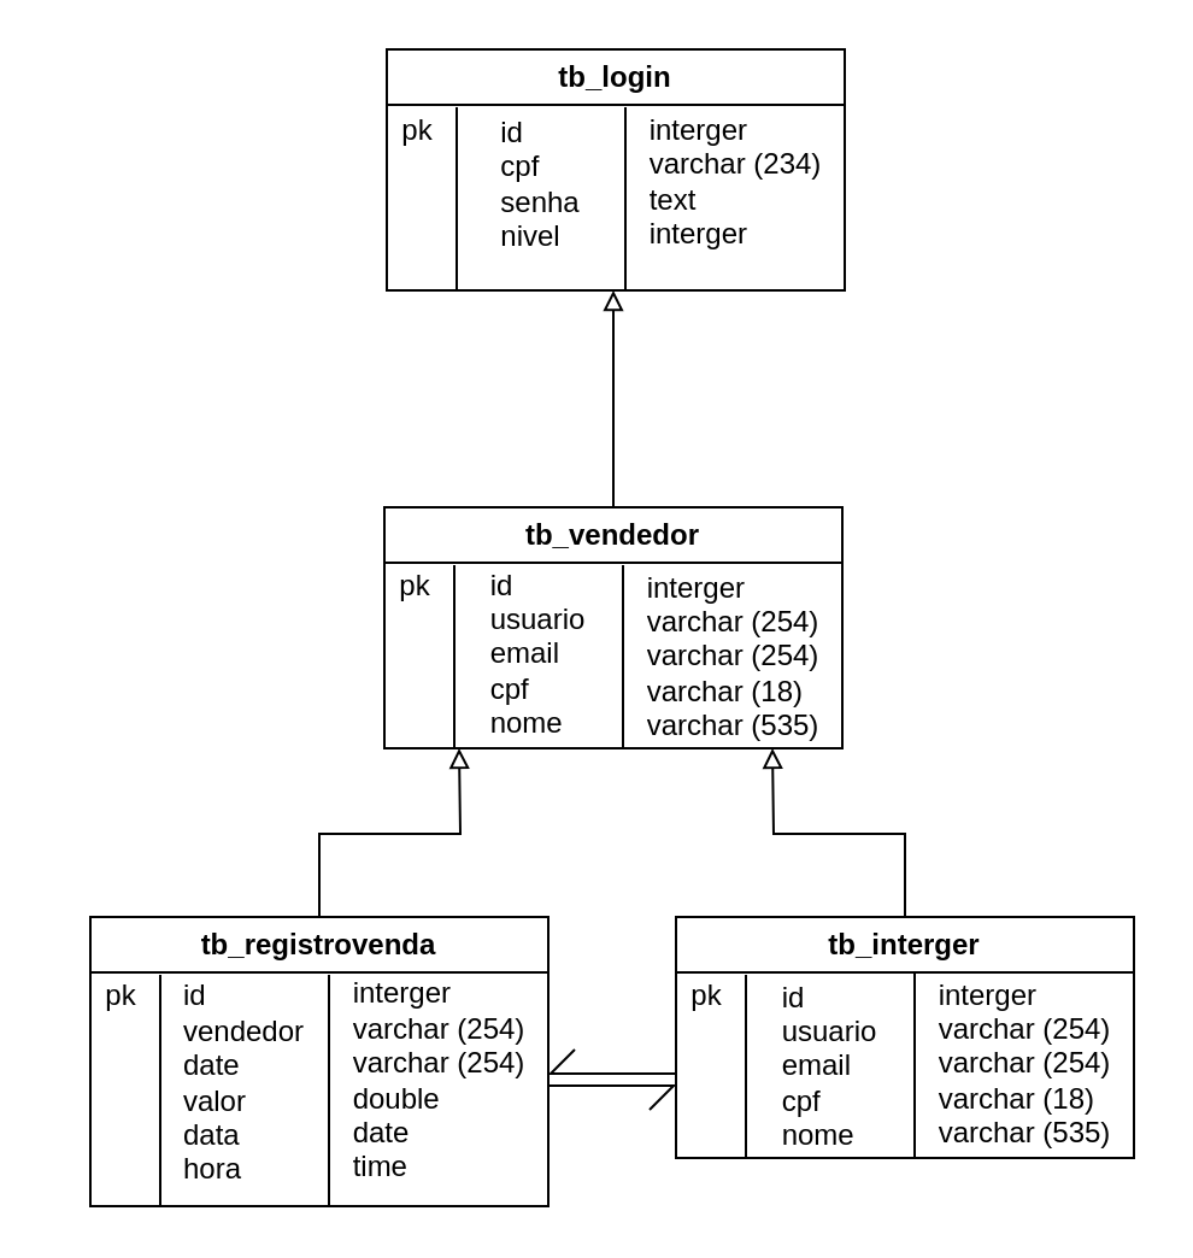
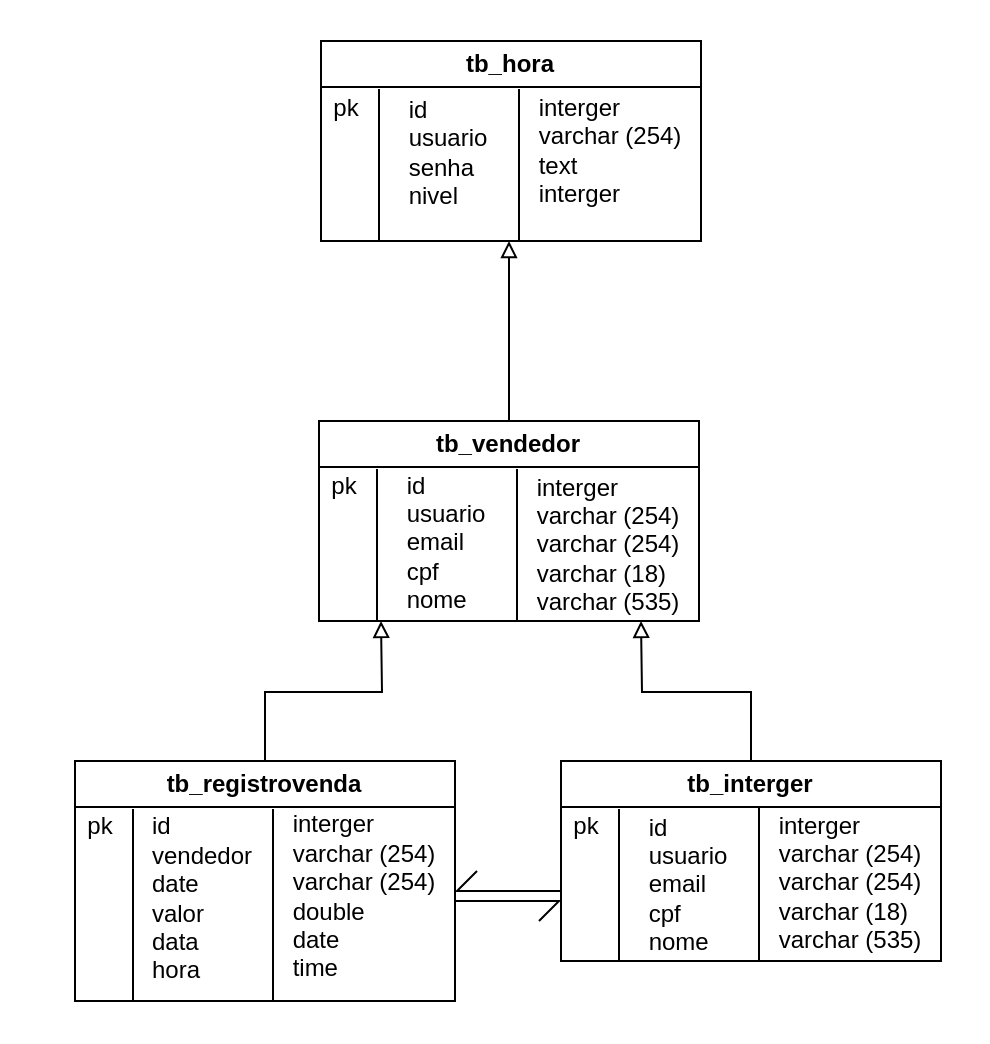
  <mxCell id="0" />
  <mxCell id="1" parent="0" />
- <mxCell id="2" value="tb_login" style="swimlane;whiteSpace=wrap;html=1;" vertex="1" parent="1"><mxGeometry x="160" y="20" width="190" height="100" as="geometry" /></mxCell>
- <mxCell id="3" value="&lt;div style=&quot;text-align: left;&quot;&gt;&lt;span style=&quot;background-color: initial;&quot;&gt;id&lt;/span&gt;&lt;/div&gt;&lt;div style=&quot;text-align: left;&quot;&gt;&lt;span style=&quot;background-color: initial;&quot;&gt;cpf&lt;/span&gt;&lt;/div&gt;&lt;div style=&quot;text-align: left;&quot;&gt;&lt;span style=&quot;background-color: initial;&quot;&gt;senha&lt;/span&gt;&lt;/div&gt;&lt;div style=&quot;text-align: left;&quot;&gt;&lt;span style=&quot;background-color: initial;&quot;&gt;nivel&lt;/span&gt;&lt;/div&gt;" style="text;html=1;strokeColor=none;fillColor=none;align=center;verticalAlign=middle;whiteSpace=wrap;rounded=0;" vertex="1" parent="2"><mxGeometry x="34" y="41" width="60" height="30" as="geometry" /></mxCell>
- <mxCell id="4" value="&lt;div style=&quot;text-align: left;&quot;&gt;interger&lt;/div&gt;&lt;div style=&quot;text-align: left;&quot;&gt;varchar (234)&lt;/div&gt;&lt;div style=&quot;text-align: left;&quot;&gt;text&lt;/div&gt;&lt;div style=&quot;text-align: left;&quot;&gt;interger&lt;/div&gt;" style="text;html=1;strokeColor=none;fillColor=none;align=center;verticalAlign=middle;whiteSpace=wrap;rounded=0;" vertex="1" parent="2"><mxGeometry x="97" y="40" width="96" height="30" as="geometry" /></mxCell>
+ <mxCell id="2" value="tb_hora" style="swimlane;whiteSpace=wrap;html=1;" vertex="1" parent="1"><mxGeometry x="160" y="20" width="190" height="100" as="geometry" /></mxCell>
+ <mxCell id="3" value="&lt;div style=&quot;text-align: left;&quot;&gt;&lt;span style=&quot;background-color: initial;&quot;&gt;id&lt;/span&gt;&lt;/div&gt;&lt;div style=&quot;text-align: left;&quot;&gt;&lt;span style=&quot;background-color: initial;&quot;&gt;usuario&lt;/span&gt;&lt;/div&gt;&lt;div style=&quot;text-align: left;&quot;&gt;&lt;span style=&quot;background-color: initial;&quot;&gt;senha&lt;/span&gt;&lt;/div&gt;&lt;div style=&quot;text-align: left;&quot;&gt;&lt;span style=&quot;background-color: initial;&quot;&gt;nivel&lt;/span&gt;&lt;/div&gt;" style="text;html=1;strokeColor=none;fillColor=none;align=center;verticalAlign=middle;whiteSpace=wrap;rounded=0;" vertex="1" parent="2"><mxGeometry x="34" y="41" width="60" height="30" as="geometry" /></mxCell>
+ <mxCell id="4" value="&lt;div style=&quot;text-align: left;&quot;&gt;interger&lt;/div&gt;&lt;div style=&quot;text-align: left;&quot;&gt;varchar (254)&lt;/div&gt;&lt;div style=&quot;text-align: left;&quot;&gt;text&lt;/div&gt;&lt;div style=&quot;text-align: left;&quot;&gt;interger&lt;/div&gt;" style="text;html=1;strokeColor=none;fillColor=none;align=center;verticalAlign=middle;whiteSpace=wrap;rounded=0;" vertex="1" parent="2"><mxGeometry x="97" y="40" width="96" height="30" as="geometry" /></mxCell>
  <mxCell id="5" value="" style="endArrow=none;html=1;rounded=0;" edge="1" parent="2"><mxGeometry width="50" height="50" relative="1" as="geometry"><mxPoint x="29" y="100" as="sourcePoint" /><mxPoint x="29" y="24" as="targetPoint" /></mxGeometry></mxCell>
  <mxCell id="6" value="" style="endArrow=none;html=1;rounded=0;" edge="1" parent="2"><mxGeometry width="50" height="50" relative="1" as="geometry"><mxPoint x="99" y="100" as="sourcePoint" /><mxPoint x="99" y="24" as="targetPoint" /></mxGeometry></mxCell>
  <mxCell id="7" value="pk" style="text;html=1;strokeColor=none;fillColor=none;align=center;verticalAlign=middle;whiteSpace=wrap;rounded=0;" vertex="1" parent="2"><mxGeometry x="-17" y="19" width="60" height="30" as="geometry" /></mxCell>
  <mxCell id="8" style="edgeStyle=orthogonalEdgeStyle;rounded=0;orthogonalLoop=1;jettySize=auto;html=1;endArrow=block;endFill=0;" edge="1" parent="1" source="9"><mxGeometry relative="1" as="geometry"><mxPoint x="254" y="120" as="targetPoint" /></mxGeometry></mxCell>
  <mxCell id="9" value="tb_vendedor" style="swimlane;whiteSpace=wrap;html=1;" vertex="1" parent="1"><mxGeometry x="159" y="210" width="190" height="100" as="geometry" /></mxCell>
  <mxCell id="10" value="&lt;div style=&quot;text-align: left;&quot;&gt;&lt;span style=&quot;background-color: initial;&quot;&gt;id&lt;/span&gt;&lt;/div&gt;&lt;div style=&quot;text-align: left;&quot;&gt;&lt;span style=&quot;background-color: initial;&quot;&gt;usuario&lt;/span&gt;&lt;/div&gt;&lt;div style=&quot;text-align: left;&quot;&gt;&lt;span style=&quot;background-color: initial;&quot;&gt;email&lt;/span&gt;&lt;/div&gt;&lt;div style=&quot;text-align: left;&quot;&gt;&lt;span style=&quot;background-color: initial;&quot;&gt;cpf&lt;/span&gt;&lt;/div&gt;&lt;div style=&quot;text-align: left;&quot;&gt;&lt;span style=&quot;background-color: initial;&quot;&gt;nome&lt;/span&gt;&lt;/div&gt;" style="text;html=1;strokeColor=none;fillColor=none;align=center;verticalAlign=middle;whiteSpace=wrap;rounded=0;" vertex="1" parent="9"><mxGeometry x="34" y="46" width="60" height="30" as="geometry" /></mxCell>
  <mxCell id="11" value="&lt;div style=&quot;text-align: left;&quot;&gt;interger&lt;/div&gt;&lt;div style=&quot;text-align: left;&quot;&gt;varchar (254)&lt;/div&gt;&lt;div style=&quot;text-align: left;&quot;&gt;varchar (254)&lt;br&gt;&lt;/div&gt;&lt;div style=&quot;text-align: left;&quot;&gt;varchar (18)&lt;br&gt;&lt;/div&gt;&lt;div style=&quot;text-align: left;&quot;&gt;varchar (535)&lt;br&gt;&lt;/div&gt;" style="text;html=1;strokeColor=none;fillColor=none;align=center;verticalAlign=middle;whiteSpace=wrap;rounded=0;" vertex="1" parent="9"><mxGeometry x="97" y="47" width="96" height="30" as="geometry" /></mxCell>
  <mxCell id="12" value="" style="endArrow=none;html=1;rounded=0;" edge="1" parent="9"><mxGeometry width="50" height="50" relative="1" as="geometry"><mxPoint x="29" y="100" as="sourcePoint" /><mxPoint x="29" y="24" as="targetPoint" /></mxGeometry></mxCell>
  <mxCell id="13" value="" style="endArrow=none;html=1;rounded=0;" edge="1" parent="9"><mxGeometry width="50" height="50" relative="1" as="geometry"><mxPoint x="99" y="100" as="sourcePoint" /><mxPoint x="99" y="24" as="targetPoint" /></mxGeometry></mxCell>
  <mxCell id="14" value="pk" style="text;html=1;strokeColor=none;fillColor=none;align=center;verticalAlign=middle;whiteSpace=wrap;rounded=0;" vertex="1" parent="9"><mxGeometry x="-17" y="18" width="60" height="30" as="geometry" /></mxCell>
  <mxCell id="15" style="edgeStyle=orthogonalEdgeStyle;rounded=0;orthogonalLoop=1;jettySize=auto;html=1;endArrow=block;endFill=0;" edge="1" parent="1" source="16"><mxGeometry relative="1" as="geometry"><mxPoint x="190" y="310" as="targetPoint" /></mxGeometry></mxCell>
  <mxCell id="16" value="tb_registrovenda" style="swimlane;whiteSpace=wrap;html=1;" vertex="1" parent="1"><mxGeometry x="37" y="380" width="190" height="120" as="geometry" /></mxCell>
  <mxCell id="17" value="&lt;div style=&quot;text-align: left;&quot;&gt;&lt;span style=&quot;background-color: initial;&quot;&gt;id&lt;/span&gt;&lt;/div&gt;&lt;div style=&quot;text-align: left;&quot;&gt;&lt;span style=&quot;background-color: initial;&quot;&gt;vendedor&lt;/span&gt;&lt;/div&gt;&lt;div style=&quot;text-align: left;&quot;&gt;&lt;span style=&quot;background-color: initial;&quot;&gt;date&lt;/span&gt;&lt;/div&gt;&lt;div style=&quot;text-align: left;&quot;&gt;&lt;span style=&quot;background-color: initial;&quot;&gt;valor&lt;/span&gt;&lt;/div&gt;&lt;div style=&quot;text-align: left;&quot;&gt;&lt;span style=&quot;background-color: initial;&quot;&gt;data&lt;/span&gt;&lt;/div&gt;&lt;div style=&quot;text-align: left;&quot;&gt;&lt;span style=&quot;background-color: initial;&quot;&gt;hora&lt;/span&gt;&lt;/div&gt;" style="text;html=1;strokeColor=none;fillColor=none;align=center;verticalAlign=middle;whiteSpace=wrap;rounded=0;" vertex="1" parent="16"><mxGeometry x="34" y="54" width="60" height="30" as="geometry" /></mxCell>
  <mxCell id="18" value="&lt;div style=&quot;text-align: left;&quot;&gt;interger&lt;/div&gt;&lt;div style=&quot;text-align: left;&quot;&gt;varchar (254)&lt;/div&gt;&lt;div style=&quot;text-align: left;&quot;&gt;varchar (254)&lt;br&gt;&lt;/div&gt;&lt;div style=&quot;text-align: left;&quot;&gt;double&lt;br&gt;&lt;/div&gt;&lt;div style=&quot;text-align: left;&quot;&gt;date&lt;br&gt;&lt;/div&gt;&lt;div style=&quot;text-align: left;&quot;&gt;time&lt;/div&gt;" style="text;html=1;strokeColor=none;fillColor=none;align=center;verticalAlign=middle;whiteSpace=wrap;rounded=0;" vertex="1" parent="16"><mxGeometry x="97" y="53" width="96" height="30" as="geometry" /></mxCell>
  <mxCell id="19" value="" style="endArrow=none;html=1;rounded=0;" edge="1" parent="16"><mxGeometry width="50" height="50" relative="1" as="geometry"><mxPoint x="99" y="120" as="sourcePoint" /><mxPoint x="99" y="24" as="targetPoint" /></mxGeometry></mxCell>
  <mxCell id="20" value="pk" style="text;html=1;strokeColor=none;fillColor=none;align=center;verticalAlign=middle;whiteSpace=wrap;rounded=0;" vertex="1" parent="16"><mxGeometry x="-17" y="18" width="60" height="30" as="geometry" /></mxCell>
  <mxCell id="21" value="" style="endArrow=none;html=1;rounded=0;" edge="1" parent="16"><mxGeometry width="50" height="50" relative="1" as="geometry"><mxPoint x="29" y="120" as="sourcePoint" /><mxPoint x="29" y="24" as="targetPoint" /></mxGeometry></mxCell>
  <mxCell id="22" style="edgeStyle=orthogonalEdgeStyle;rounded=0;orthogonalLoop=1;jettySize=auto;html=1;endArrow=block;endFill=0;" edge="1" parent="1" source="23"><mxGeometry relative="1" as="geometry"><mxPoint x="320" y="310" as="targetPoint" /></mxGeometry></mxCell>
  <mxCell id="23" value="tb_interger" style="swimlane;whiteSpace=wrap;html=1;" vertex="1" parent="1"><mxGeometry x="280" y="380" width="190" height="100" as="geometry" /></mxCell>
  <mxCell id="24" value="&lt;div style=&quot;text-align: left;&quot;&gt;&lt;span style=&quot;background-color: initial;&quot;&gt;id&lt;/span&gt;&lt;/div&gt;&lt;div style=&quot;text-align: left;&quot;&gt;&lt;span style=&quot;background-color: initial;&quot;&gt;usuario&lt;/span&gt;&lt;/div&gt;&lt;div style=&quot;text-align: left;&quot;&gt;&lt;span style=&quot;background-color: initial;&quot;&gt;email&lt;/span&gt;&lt;/div&gt;&lt;div style=&quot;text-align: left;&quot;&gt;&lt;span style=&quot;background-color: initial;&quot;&gt;cpf&lt;/span&gt;&lt;/div&gt;&lt;div style=&quot;text-align: left;&quot;&gt;&lt;span style=&quot;background-color: initial;&quot;&gt;nome&lt;/span&gt;&lt;/div&gt;" style="text;html=1;strokeColor=none;fillColor=none;align=center;verticalAlign=middle;whiteSpace=wrap;rounded=0;" vertex="1" parent="23"><mxGeometry x="34" y="47" width="60" height="30" as="geometry" /></mxCell>
  <mxCell id="25" value="&lt;div style=&quot;text-align: left;&quot;&gt;interger&lt;/div&gt;&lt;div style=&quot;text-align: left;&quot;&gt;varchar (254)&lt;/div&gt;&lt;div style=&quot;text-align: left;&quot;&gt;varchar (254)&lt;br&gt;&lt;/div&gt;&lt;div style=&quot;text-align: left;&quot;&gt;varchar (18)&lt;/div&gt;&lt;div style=&quot;text-align: left;&quot;&gt;varchar (535)&lt;/div&gt;" style="text;html=1;strokeColor=none;fillColor=none;align=center;verticalAlign=middle;whiteSpace=wrap;rounded=0;" vertex="1" parent="23"><mxGeometry x="97" y="46" width="96" height="30" as="geometry" /></mxCell>
  <mxCell id="26" value="" style="endArrow=none;html=1;rounded=0;" edge="1" parent="23"><mxGeometry width="50" height="50" relative="1" as="geometry"><mxPoint x="99" y="100" as="sourcePoint" /><mxPoint x="99" y="23" as="targetPoint" /></mxGeometry></mxCell>
  <mxCell id="27" value="pk" style="text;html=1;strokeColor=none;fillColor=none;align=center;verticalAlign=middle;whiteSpace=wrap;rounded=0;" vertex="1" parent="23"><mxGeometry x="-17" y="18" width="60" height="30" as="geometry" /></mxCell>
  <mxCell id="28" value="" style="endArrow=none;html=1;rounded=0;" edge="1" parent="23"><mxGeometry width="50" height="50" relative="1" as="geometry"><mxPoint x="29" y="100" as="sourcePoint" /><mxPoint x="29" y="24" as="targetPoint" /></mxGeometry></mxCell>
  <mxCell id="29" value="" style="endArrow=none;html=1;rounded=0;" edge="1" parent="1"><mxGeometry width="50" height="50" relative="1" as="geometry"><mxPoint x="238" y="435" as="sourcePoint" /><mxPoint x="280" y="445" as="targetPoint" /><Array as="points"><mxPoint x="228" y="445" /><mxPoint x="251" y="445" /></Array></mxGeometry></mxCell>
  <mxCell id="30" value="" style="endArrow=none;html=1;rounded=0;" edge="1" parent="1"><mxGeometry width="50" height="50" relative="1" as="geometry"><mxPoint x="269" y="460" as="sourcePoint" /><mxPoint x="227" y="450" as="targetPoint" /><Array as="points"><mxPoint x="279" y="450" /><mxPoint x="256" y="450" /></Array></mxGeometry></mxCell>
